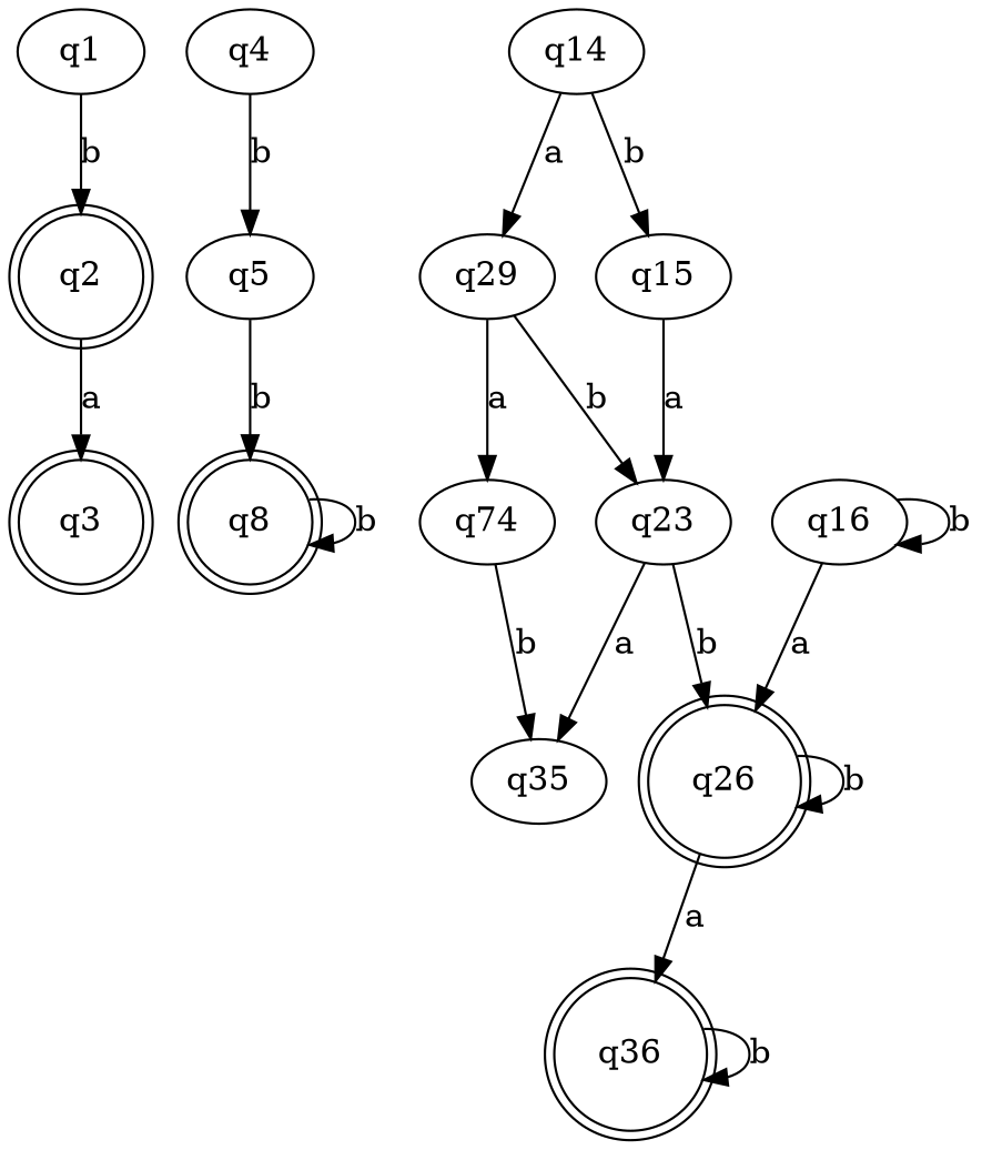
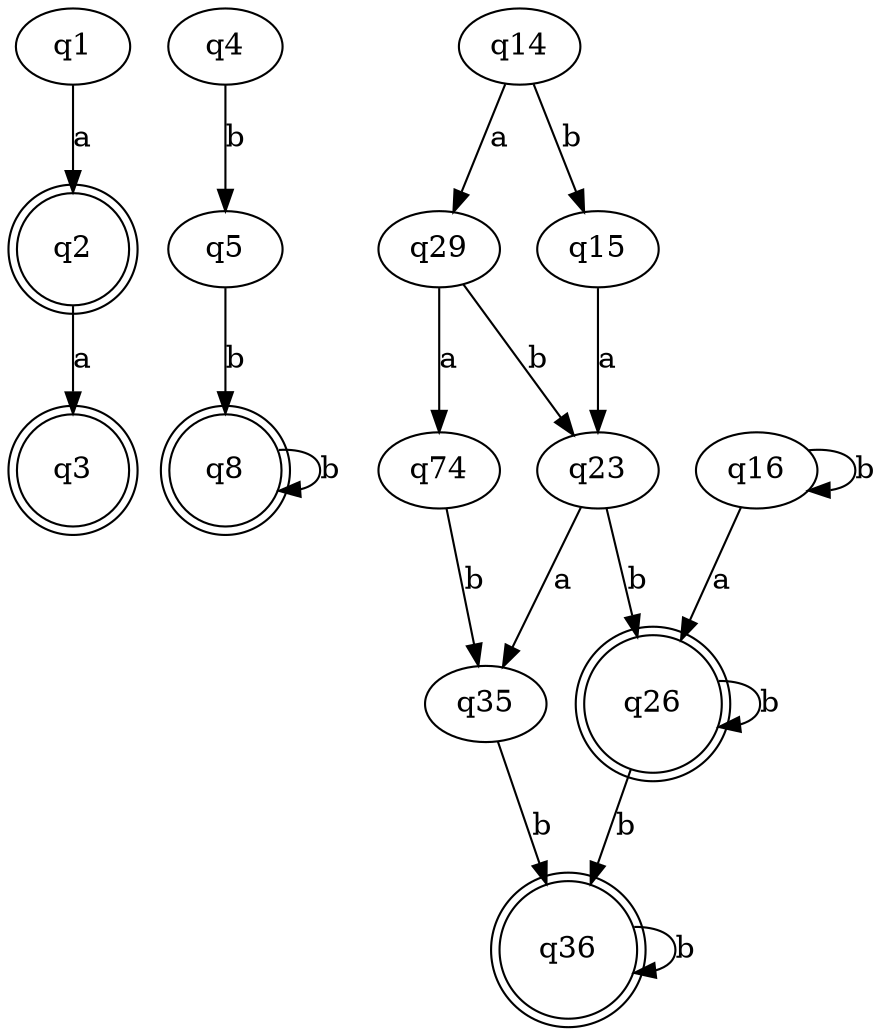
  digraph {
    n1 [label=q1]
    n2 [label=q2 shape=doublecircle]
    n3 [label=q3 shape=doublecircle]
    n4 [label=q4]
    n5 [label=q5]
    n6 [label=q8 shape=doublecircle]
    n7 [label=q14]
    n8 [label=q29]
    n9 [label=q15]
    n10 [label=q74]
    n11 [label=q23]
    n12 [label=q35]
    n13 [label=q26 shape=doublecircle]
    n14 [label=q36 shape=doublecircle]
    n15 [label=q16]
-   n1 -> n2 [label=b]
+   n1 -> n2 [label=a]
    n2 -> n3 [label=a]
    n4 -> n5 [label=b]
    n5 -> n6 [label=b]
    n6 -> n6 [label=b]
    n7 -> n8 [label=a]
    n7 -> n9 [label=b]
    n8 -> n10 [label=a]
    n8 -> n11 [label=b]
    n9 -> n11 [label=a]
    n10 -> n12 [label=b]
    n11 -> n12 [label=a]
    n11 -> n13 [label=b]
+   n12 -> n14 [label=b]
    n13 -> n13 [label=b]
-   n13 -> n14 [label=a]
+   n13 -> n14 [label=b]
    n14 -> n14 [label=b]
    n15 -> n13 [label=a]
    n15 -> n15 [label=b]
  }
